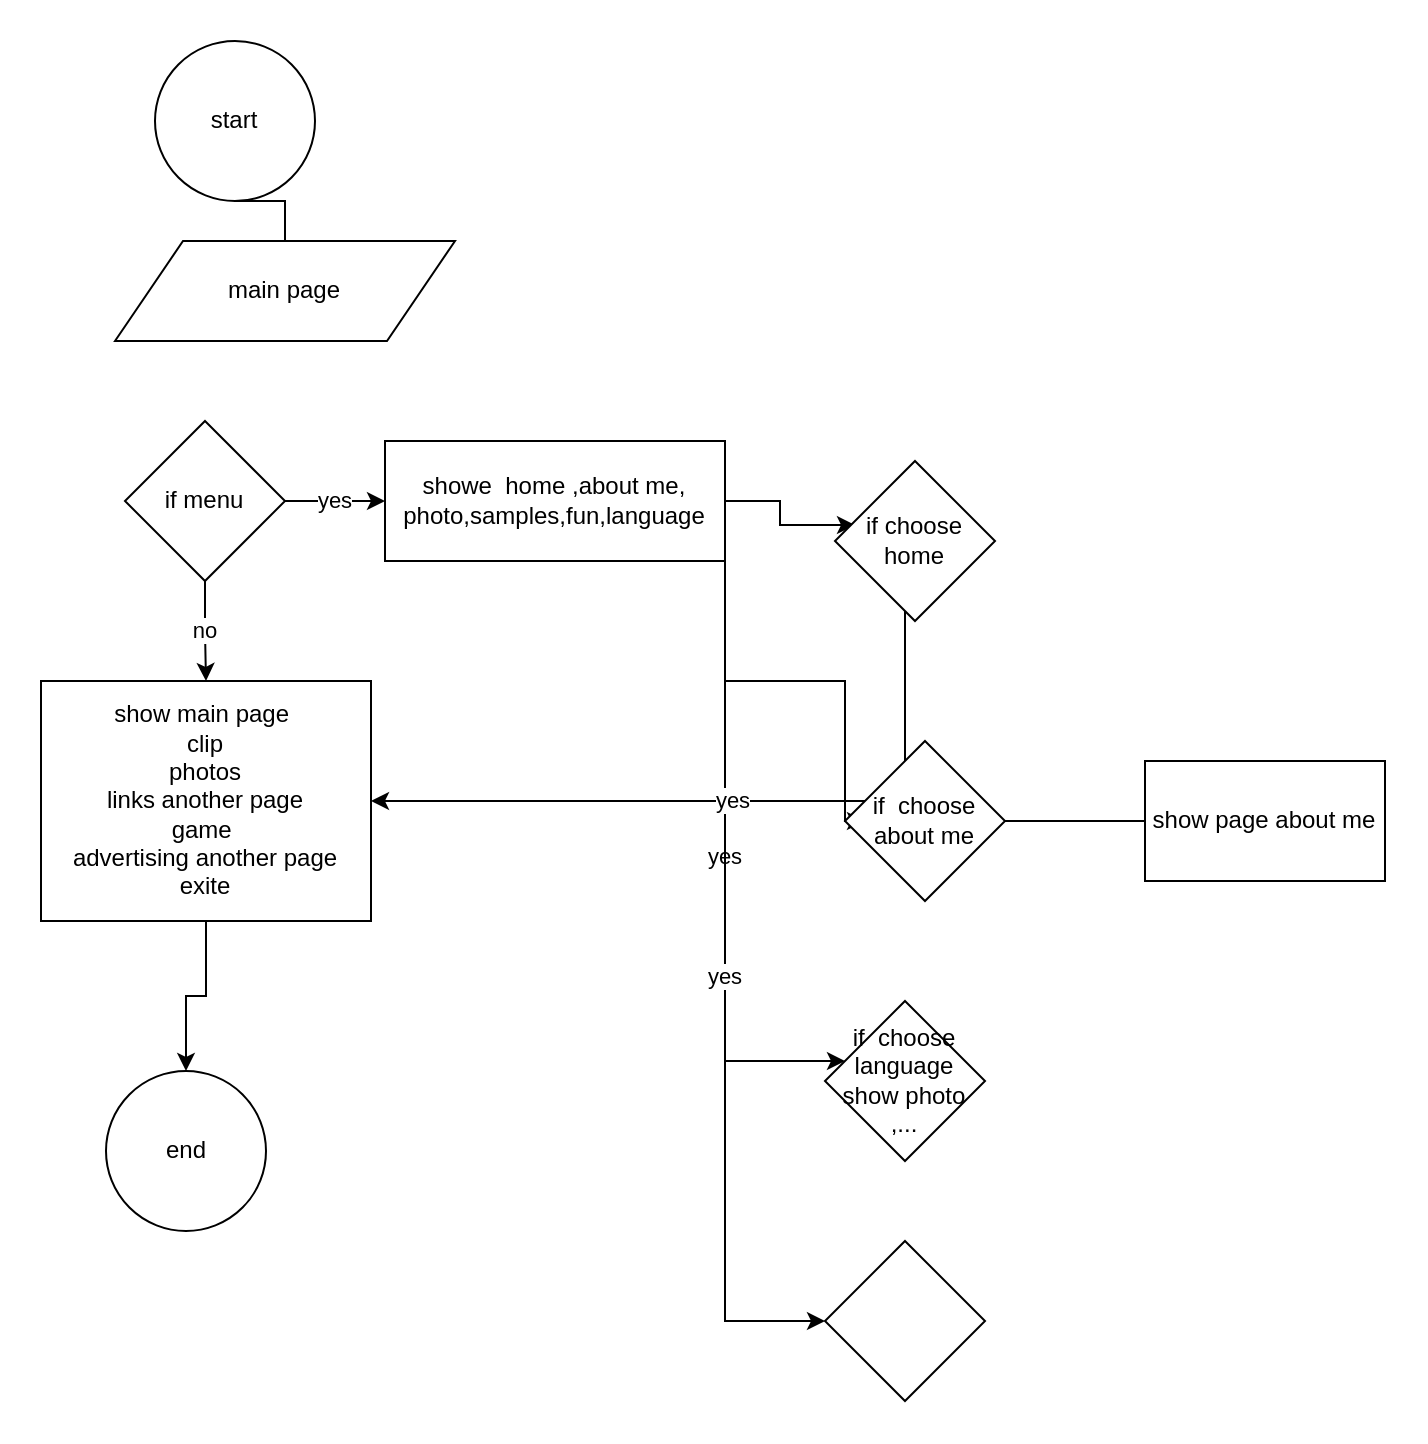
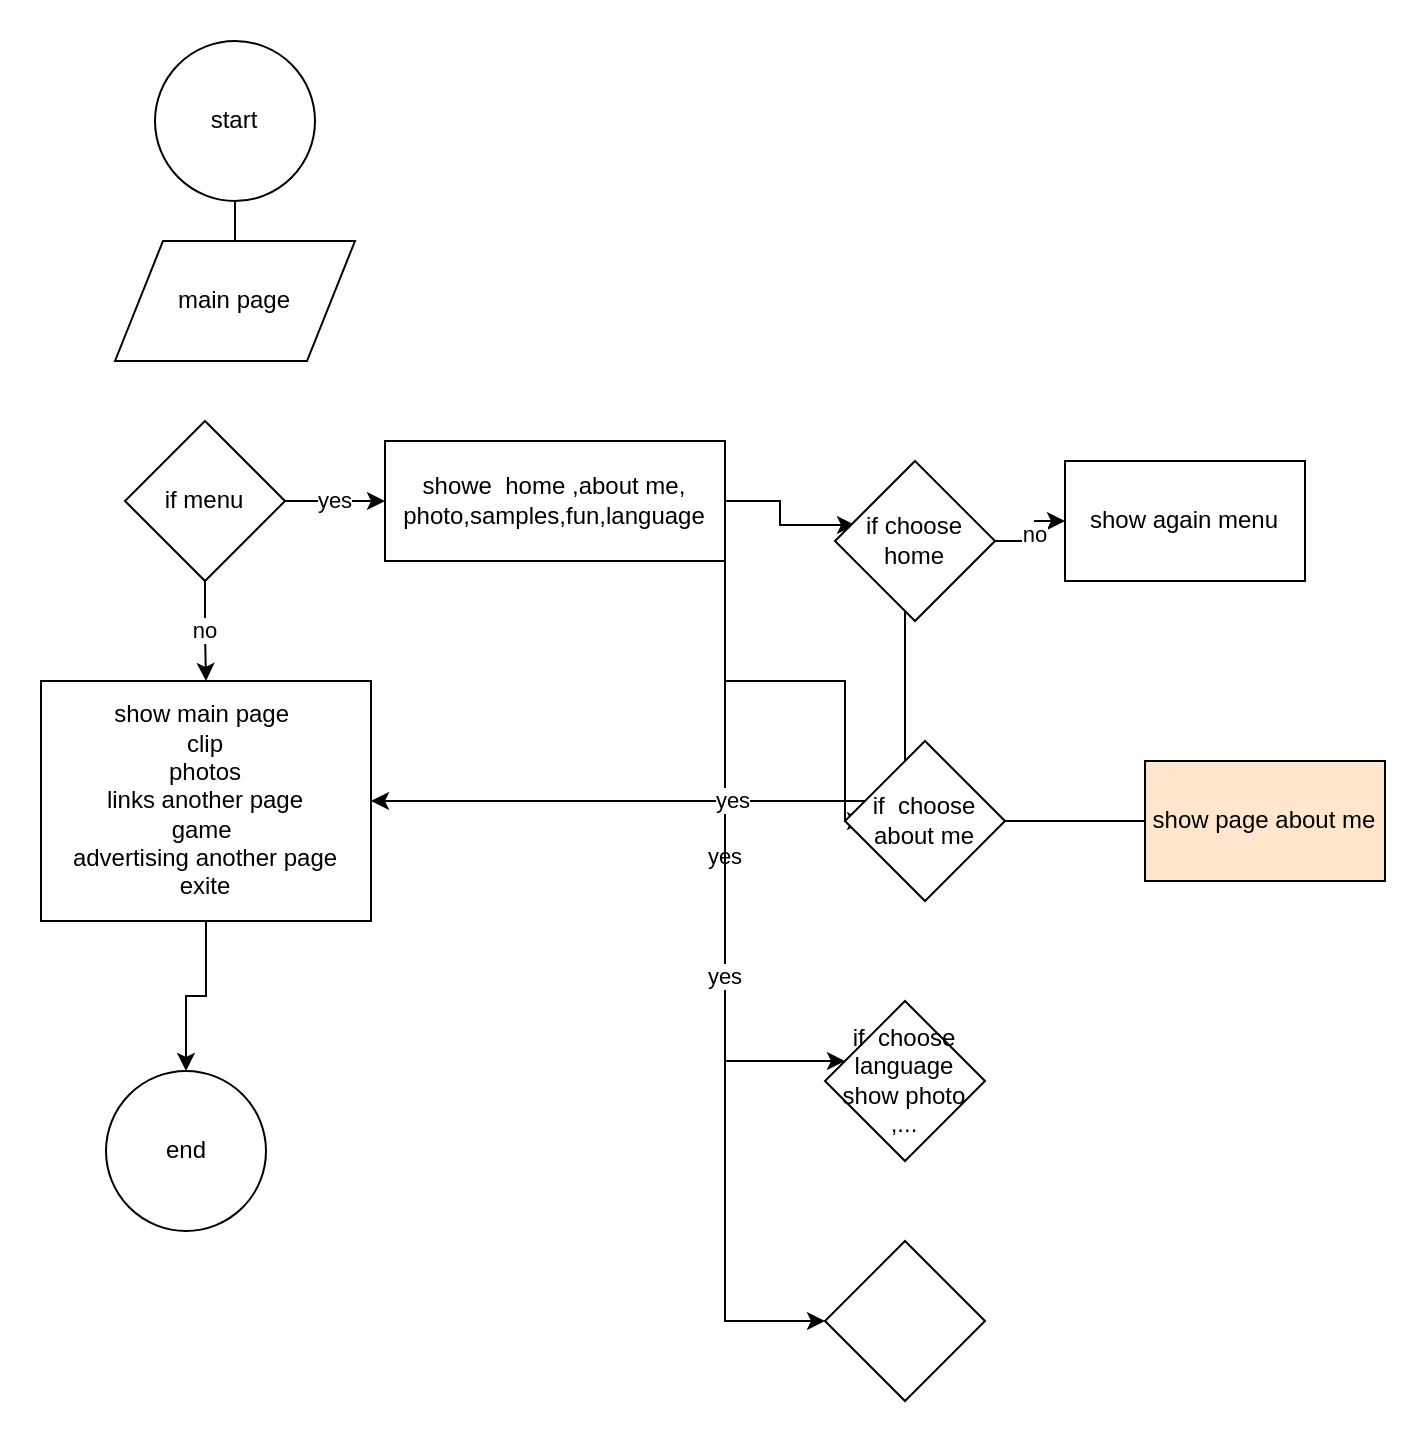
  <mxCell id="0" />
  <mxCell id="1" parent="0" />
  <mxCell id="2" style="edgeStyle=orthogonalEdgeStyle;rounded=0;orthogonalLoop=1;jettySize=auto;html=1;exitX=0.5;exitY=1;exitDx=0;exitDy=0;entryX=0.5;entryY=0;entryDx=0;entryDy=0;endArrow=none;" edge="1" parent="1" source="3" target="4"><mxGeometry relative="1" as="geometry" /></mxCell>
  <mxCell id="3" value="start" style="ellipse;whiteSpace=wrap;html=1;aspect=fixed;" vertex="1" parent="1"><mxGeometry x="77" y="20" width="80" height="80" as="geometry" /></mxCell>
- <mxCell id="4" value="main page" style="shape=parallelogram;perimeter=parallelogramPerimeter;whiteSpace=wrap;html=1;" vertex="1" parent="1"><mxGeometry x="57" y="120" width="170" height="50" as="geometry" /></mxCell>
+ <mxCell id="4" value="main page" style="shape=parallelogram;perimeter=parallelogramPerimeter;whiteSpace=wrap;html=1;" vertex="1" parent="1"><mxGeometry x="57" y="120" width="120" height="60" as="geometry" /></mxCell>
  <mxCell id="5" value="yes" style="edgeStyle=orthogonalEdgeStyle;rounded=0;orthogonalLoop=1;jettySize=auto;html=1;exitX=1;exitY=0.5;exitDx=0;exitDy=0;" edge="1" parent="1" source="7"><mxGeometry relative="1" as="geometry"><mxPoint x="192" y="250" as="targetPoint" /></mxGeometry></mxCell>
  <mxCell id="6" value="no" style="edgeStyle=orthogonalEdgeStyle;rounded=0;orthogonalLoop=1;jettySize=auto;html=1;exitX=0.5;exitY=1;exitDx=0;exitDy=0;entryX=0.5;entryY=0;entryDx=0;entryDy=0;" edge="1" parent="1" source="7" target="14"><mxGeometry relative="1" as="geometry" /></mxCell>
  <mxCell id="7" value="if menu" style="rhombus;whiteSpace=wrap;html=1;rotation=0;" vertex="1" parent="1"><mxGeometry x="62" y="210" width="80" height="80" as="geometry" /></mxCell>
  <mxCell id="8" style="edgeStyle=orthogonalEdgeStyle;rounded=0;orthogonalLoop=1;jettySize=auto;html=1;exitX=1;exitY=0.5;exitDx=0;exitDy=0;entryX=0.125;entryY=0.4;entryDx=0;entryDy=0;entryPerimeter=0;" edge="1" parent="1" source="12" target="18"><mxGeometry relative="1" as="geometry" /></mxCell>
  <mxCell id="9" style="edgeStyle=orthogonalEdgeStyle;rounded=0;orthogonalLoop=1;jettySize=auto;html=1;exitX=1;exitY=0.75;exitDx=0;exitDy=0;" edge="1" parent="1" source="12"><mxGeometry relative="1" as="geometry"><mxPoint x="432" y="410" as="targetPoint" /><Array as="points"><mxPoint x="362" y="340" /><mxPoint x="422" y="340" /></Array></mxGeometry></mxCell>
  <mxCell id="10" value="yes" style="edgeStyle=orthogonalEdgeStyle;rounded=0;orthogonalLoop=1;jettySize=auto;html=1;exitX=1;exitY=0.75;exitDx=0;exitDy=0;" edge="1" parent="1" source="12" target="23"><mxGeometry relative="1" as="geometry"><Array as="points"><mxPoint x="362" y="530" /></Array></mxGeometry></mxCell>
  <mxCell id="11" value="yes" style="edgeStyle=orthogonalEdgeStyle;rounded=0;orthogonalLoop=1;jettySize=auto;html=1;exitX=1;exitY=0.75;exitDx=0;exitDy=0;entryX=0;entryY=0.5;entryDx=0;entryDy=0;" edge="1" parent="1" source="12" target="24"><mxGeometry relative="1" as="geometry"><mxPoint x="412" y="680" as="targetPoint" /><Array as="points"><mxPoint x="362" y="660" /></Array></mxGeometry></mxCell>
  <mxCell id="12" value="showe&amp;nbsp; home ,about me, photo,samples,fun,language" style="rounded=0;whiteSpace=wrap;html=1;" vertex="1" parent="1"><mxGeometry x="192" y="220" width="170" height="60" as="geometry" /></mxCell>
  <mxCell id="13" style="edgeStyle=orthogonalEdgeStyle;rounded=0;orthogonalLoop=1;jettySize=auto;html=1;exitX=0.5;exitY=1;exitDx=0;exitDy=0;" edge="1" parent="1" source="14" target="15"><mxGeometry relative="1" as="geometry" /></mxCell>
  <mxCell id="14" value="show main page&amp;nbsp;&lt;br&gt;clip&lt;br&gt;photos&lt;br&gt;links another page&lt;br&gt;game&amp;nbsp;&lt;br&gt;advertising another page&lt;br&gt;exite" style="rounded=0;whiteSpace=wrap;html=1;" vertex="1" parent="1"><mxGeometry x="20" y="340" width="165" height="120" as="geometry" /></mxCell>
  <mxCell id="15" value="end" style="ellipse;whiteSpace=wrap;html=1;aspect=fixed;" vertex="1" parent="1"><mxGeometry x="52.5" y="535" width="80" height="80" as="geometry" /></mxCell>
  <mxCell id="16" value="yes" style="edgeStyle=orthogonalEdgeStyle;rounded=0;orthogonalLoop=1;jettySize=auto;html=1;" edge="1" parent="1" source="18" target="14"><mxGeometry relative="1" as="geometry"><mxPoint x="192" y="440" as="targetPoint" /><Array as="points"><mxPoint x="452" y="400" /></Array></mxGeometry></mxCell>
+ <mxCell id="17" value="no" style="edgeStyle=orthogonalEdgeStyle;rounded=0;orthogonalLoop=1;jettySize=auto;html=1;exitX=1;exitY=0.5;exitDx=0;exitDy=0;" edge="1" parent="1" source="18" target="19"><mxGeometry relative="1" as="geometry"><mxPoint x="542" y="260" as="targetPoint" /></mxGeometry></mxCell>
  <mxCell id="18" value="if choose home" style="rhombus;whiteSpace=wrap;html=1;" vertex="1" parent="1"><mxGeometry x="417" y="230" width="80" height="80" as="geometry" /></mxCell>
+ <mxCell id="19" value="show again menu" style="rounded=0;whiteSpace=wrap;html=1;" vertex="1" parent="1"><mxGeometry x="532" y="230" width="120" height="60" as="geometry" /></mxCell>
  <mxCell id="20" value="" style="edgeStyle=orthogonalEdgeStyle;rounded=0;orthogonalLoop=1;jettySize=auto;html=1;" edge="1" parent="1" source="21"><mxGeometry relative="1" as="geometry"><mxPoint x="582" y="410" as="targetPoint" /></mxGeometry></mxCell>
  <mxCell id="21" value="if&amp;nbsp; choose about me" style="rhombus;whiteSpace=wrap;html=1;" vertex="1" parent="1"><mxGeometry x="422" y="370" width="80" height="80" as="geometry" /></mxCell>
- <mxCell id="22" value="show page about me" style="rounded=0;whiteSpace=wrap;html=1;" vertex="1" parent="1"><mxGeometry x="572" y="380" width="120" height="60" as="geometry" /></mxCell>
+ <mxCell id="22" value="show page about me" style="rounded=0;whiteSpace=wrap;html=1;fillColor=#ffe6cc;" vertex="1" parent="1"><mxGeometry x="572" y="380" width="120" height="60" as="geometry" /></mxCell>
  <mxCell id="23" value="if&amp;nbsp; choose language show photo ,..." style="rhombus;whiteSpace=wrap;html=1;" vertex="1" parent="1"><mxGeometry x="412" y="500" width="80" height="80" as="geometry" /></mxCell>
  <mxCell id="24" value="" style="rhombus;whiteSpace=wrap;html=1;" vertex="1" parent="1"><mxGeometry x="412" y="620" width="80" height="80" as="geometry" /></mxCell>
